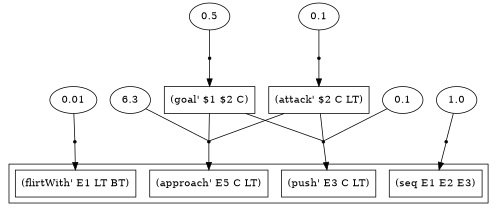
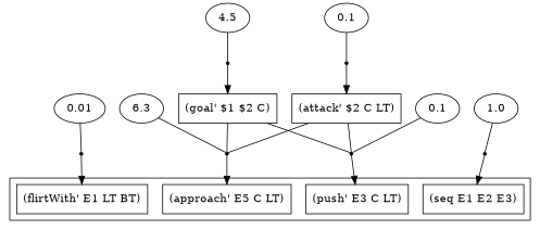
  digraph {
    rankdir=TB
    edge [arrowhead=none]
    n1 [label="(flirtWith' E1 LT BT)" shape=box]
    n2 [label="(approach' E5 C LT)" shape=box]
    n3 [label="(push' E3 C LT)" shape=box]
    n4 [label="(seq E1 E2 E3)" shape=box]
    n5 [label=0.01]
    r0 [shape=point]
    n7 [label=6.3]
    r1 [shape=point]
-   n9 [label=0.5]
+   n9 [label=4.5]
    r2 [shape=point]
    n11 [label="(goal' $1 $2 C)" shape=box]
    n12 [label=0.1]
    r3 [shape=point]
    n14 [label="(attack' $2 C LT)" shape=box]
    n15 [label=0.1]
    r4 [shape=point]
    n17 [label=1.0]
    r5 [shape=point]
    subgraph cluster_1 {
      n1
      n2
      n3
      n4
    }
    n5 -> r0
    r0 -> n1 [arrowhead=""]
    n7 -> r1
    r1 -> n2 [arrowhead=""]
    n9 -> r2
    r2 -> n11 [arrowhead=""]
    n11 -> r1
    n11 -> r4
    n12 -> r3
    r3 -> n14 [arrowhead=""]
    n14 -> r1
    n14 -> r4
    n15 -> r4
    r4 -> n3 [arrowhead=""]
    n17 -> r5
    r5 -> n4 [arrowhead=""]
  }
